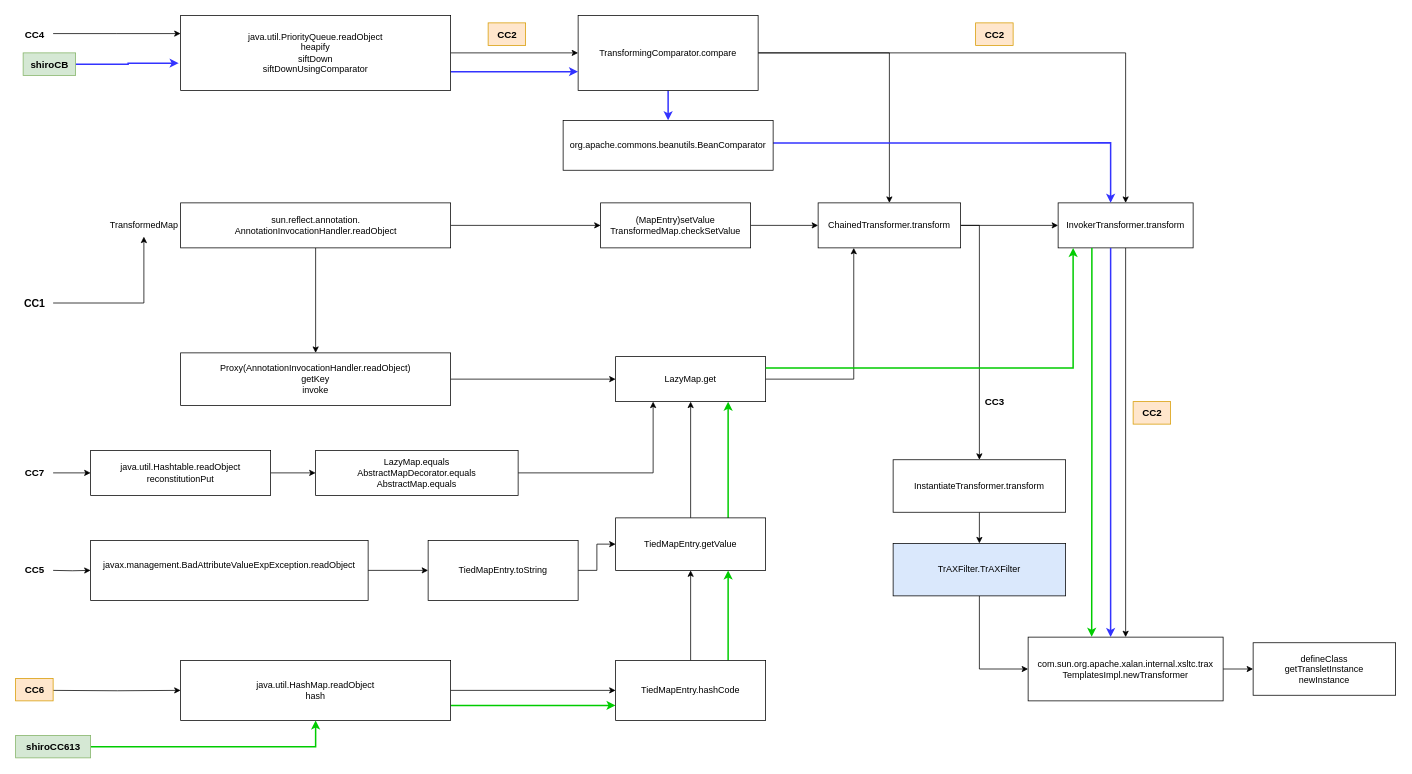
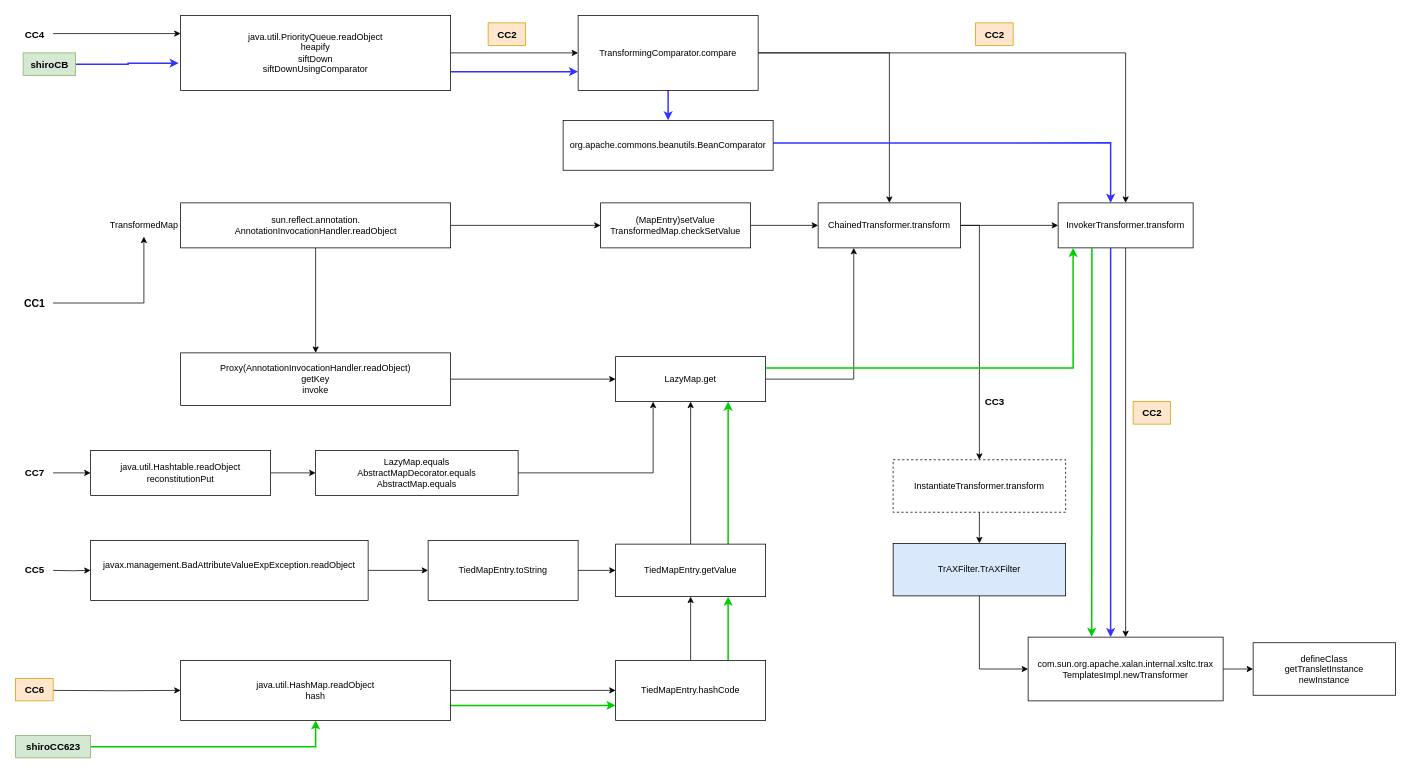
  <mxCell id="0" />
  <mxCell id="1" parent="0" />
  <mxCell id="2" value="" style="edgeStyle=orthogonalEdgeStyle;rounded=0;orthogonalLoop=1;jettySize=auto;html=1;fontFamily=Helvetica;" parent="1" source="4" target="38" edge="1"><mxGeometry relative="1" as="geometry" /></mxCell>
  <mxCell id="3" style="edgeStyle=orthogonalEdgeStyle;rounded=0;orthogonalLoop=1;jettySize=auto;html=1;exitX=1;exitY=0.5;exitDx=0;exitDy=0;entryX=0.5;entryY=0;entryDx=0;entryDy=0;fontFamily=Helvetica;" parent="1" source="4" target="40" edge="1"><mxGeometry relative="1" as="geometry" /></mxCell>
  <mxCell id="4" value="ChainedTransformer.transform" style="rounded=0;whiteSpace=wrap;html=1;fontFamily=Helvetica;" parent="1" vertex="1"><mxGeometry x="1090" y="270" width="190" height="60" as="geometry" /></mxCell>
  <mxCell id="5" style="edgeStyle=orthogonalEdgeStyle;rounded=0;orthogonalLoop=1;jettySize=auto;html=1;exitX=1;exitY=0.5;exitDx=0;exitDy=0;entryX=0;entryY=0.5;entryDx=0;entryDy=0;fontFamily=Helvetica;" parent="1" source="6" target="4" edge="1"><mxGeometry relative="1" as="geometry" /></mxCell>
  <mxCell id="6" value="(MapEntry&lt;span style=&quot;background-color: initial;&quot;&gt;)setValue&lt;/span&gt;&lt;br&gt;TransformedMap.checkSetValue" style="rounded=0;whiteSpace=wrap;html=1;fontFamily=Helvetica;" parent="1" vertex="1"><mxGeometry x="800" y="270" width="200" height="60" as="geometry" /></mxCell>
  <mxCell id="7" style="edgeStyle=orthogonalEdgeStyle;rounded=0;orthogonalLoop=1;jettySize=auto;html=1;exitX=1;exitY=0.5;exitDx=0;exitDy=0;entryX=0;entryY=0.5;entryDx=0;entryDy=0;fontFamily=Helvetica;" parent="1" source="9" target="6" edge="1"><mxGeometry relative="1" as="geometry" /></mxCell>
  <mxCell id="8" style="edgeStyle=orthogonalEdgeStyle;rounded=0;orthogonalLoop=1;jettySize=auto;html=1;exitX=0.5;exitY=1;exitDx=0;exitDy=0;entryX=0.5;entryY=0;entryDx=0;entryDy=0;fontFamily=Helvetica;" parent="1" source="9" target="13" edge="1"><mxGeometry relative="1" as="geometry" /></mxCell>
  <mxCell id="9" value="sun.reflect.annotation.&lt;br&gt;AnnotationInvocationHandler.readObject" style="rounded=0;html=1;fontFamily=Helvetica;" parent="1" vertex="1"><mxGeometry x="240" y="270" width="360" height="60" as="geometry" /></mxCell>
  <mxCell id="10" style="edgeStyle=orthogonalEdgeStyle;rounded=0;orthogonalLoop=1;jettySize=auto;html=1;entryX=0.25;entryY=1;entryDx=0;entryDy=0;fontFamily=Helvetica;" parent="1" source="11" target="4" edge="1"><mxGeometry relative="1" as="geometry" /></mxCell>
  <mxCell id="11" value="LazyMap.get" style="rounded=0;whiteSpace=wrap;html=1;fontFamily=Helvetica;" parent="1" vertex="1"><mxGeometry x="820" y="475" width="200" height="60" as="geometry" /></mxCell>
  <mxCell id="12" value="" style="edgeStyle=orthogonalEdgeStyle;rounded=0;orthogonalLoop=1;jettySize=auto;html=1;fontFamily=Helvetica;" parent="1" source="13" target="11" edge="1"><mxGeometry relative="1" as="geometry" /></mxCell>
  <mxCell id="13" value="Proxy(AnnotationInvocationHandler.readObject)&lt;br&gt;getKey&lt;br&gt;invoke" style="rounded=0;whiteSpace=wrap;html=1;fontFamily=Helvetica;" parent="1" vertex="1"><mxGeometry x="240" y="470" width="360" height="70" as="geometry" /></mxCell>
  <mxCell id="14" value="" style="edgeStyle=orthogonalEdgeStyle;rounded=0;orthogonalLoop=1;jettySize=auto;html=1;fontFamily=Helvetica;" parent="1" source="16" target="11" edge="1"><mxGeometry relative="1" as="geometry" /></mxCell>
  <mxCell id="15" style="edgeStyle=orthogonalEdgeStyle;rounded=0;orthogonalLoop=1;jettySize=auto;html=1;exitX=0.75;exitY=0;exitDx=0;exitDy=0;entryX=0.75;entryY=1;entryDx=0;entryDy=0;fillColor=#d5e8d4;strokeColor=#00CC00;strokeWidth=2;" edge="1" parent="1" source="16" target="11"><mxGeometry relative="1" as="geometry" /></mxCell>
- <mxCell id="16" value="TiedMapEntry.getValue" style="rounded=0;whiteSpace=wrap;html=1;fontFamily=Helvetica;" parent="1" vertex="1"><mxGeometry x="820" y="690" width="200" height="70" as="geometry" /></mxCell>
+ <mxCell id="16" value="TiedMapEntry.getValue" style="rounded=0;whiteSpace=wrap;html=1;fontFamily=Helvetica;" parent="1" vertex="1"><mxGeometry x="820" y="725" width="200" height="70" as="geometry" /></mxCell>
  <mxCell id="17" style="edgeStyle=orthogonalEdgeStyle;rounded=0;orthogonalLoop=1;jettySize=auto;html=1;exitX=1;exitY=0.5;exitDx=0;exitDy=0;entryX=0;entryY=0.5;entryDx=0;entryDy=0;fontFamily=Helvetica;" parent="1" source="19" target="29" edge="1"><mxGeometry relative="1" as="geometry" /></mxCell>
  <mxCell id="18" style="edgeStyle=orthogonalEdgeStyle;rounded=0;orthogonalLoop=1;jettySize=auto;html=1;exitX=1;exitY=0.75;exitDx=0;exitDy=0;entryX=0;entryY=0.75;entryDx=0;entryDy=0;fillColor=#d5e8d4;strokeColor=#00CC00;strokeWidth=2;" edge="1" parent="1" source="19" target="29"><mxGeometry relative="1" as="geometry" /></mxCell>
  <mxCell id="19" value="java.util.HashMap.readObject&lt;br&gt;hash" style="rounded=0;whiteSpace=wrap;html=1;fontFamily=Helvetica;" parent="1" vertex="1"><mxGeometry x="240" y="880" width="360" height="80" as="geometry" /></mxCell>
  <mxCell id="20" style="edgeStyle=orthogonalEdgeStyle;rounded=0;orthogonalLoop=1;jettySize=auto;html=1;fontFamily=Helvetica;" parent="1" source="21" target="22" edge="1"><mxGeometry relative="1" as="geometry" /></mxCell>
  <mxCell id="21" value="&lt;b&gt;&lt;font style=&quot;font-size: 14px;&quot;&gt;CC1&lt;/font&gt;&lt;/b&gt;" style="text;html=1;align=center;verticalAlign=middle;resizable=0;points=[];autosize=1;strokeColor=none;fillColor=none;fontFamily=Helvetica;" parent="1" vertex="1"><mxGeometry x="20" y="388.5" width="50" height="30" as="geometry" /></mxCell>
  <mxCell id="22" value="TransformedMap" style="text;html=1;align=center;verticalAlign=middle;resizable=0;points=[];autosize=1;strokeColor=none;fillColor=none;fontFamily=Helvetica;" parent="1" vertex="1"><mxGeometry x="136" y="285" width="110" height="30" as="geometry" /></mxCell>
  <mxCell id="23" style="edgeStyle=orthogonalEdgeStyle;rounded=0;orthogonalLoop=1;jettySize=auto;html=1;entryX=0;entryY=0.5;entryDx=0;entryDy=0;fontFamily=Helvetica;" parent="1" target="19" edge="1"><mxGeometry relative="1" as="geometry"><mxPoint x="70" y="920" as="sourcePoint" /></mxGeometry></mxCell>
  <mxCell id="24" value="&lt;span style=&quot;font-size: 13px;&quot;&gt;&lt;font style=&quot;font-size: 13px;&quot;&gt;CC6&lt;/font&gt;&lt;/span&gt;" style="text;html=1;align=center;verticalAlign=middle;resizable=0;points=[];autosize=1;strokeColor=#d79b00;fillColor=#ffe6cc;fontSize=13;fontStyle=1;fontFamily=Helvetica;" parent="1" vertex="1"><mxGeometry x="20" y="904" width="50" height="30" as="geometry" /></mxCell>
  <mxCell id="25" style="edgeStyle=orthogonalEdgeStyle;rounded=0;orthogonalLoop=1;jettySize=auto;html=1;exitX=1;exitY=0.5;exitDx=0;exitDy=0;fontFamily=Helvetica;" parent="1" source="26" target="31" edge="1"><mxGeometry relative="1" as="geometry" /></mxCell>
  <mxCell id="26" value="&lt;font&gt;javax.management.BadAttributeValueExpException.readObject&lt;br&gt;&lt;br&gt;&lt;/font&gt;" style="rounded=0;whiteSpace=wrap;html=1;fontFamily=Helvetica;" parent="1" vertex="1"><mxGeometry x="120" y="720" width="370" height="80" as="geometry" /></mxCell>
  <mxCell id="27" value="" style="edgeStyle=orthogonalEdgeStyle;rounded=0;orthogonalLoop=1;jettySize=auto;html=1;fontFamily=Helvetica;" parent="1" source="29" target="16" edge="1"><mxGeometry relative="1" as="geometry" /></mxCell>
  <mxCell id="28" style="edgeStyle=orthogonalEdgeStyle;rounded=0;orthogonalLoop=1;jettySize=auto;html=1;exitX=0.75;exitY=0;exitDx=0;exitDy=0;entryX=0.75;entryY=1;entryDx=0;entryDy=0;fillColor=#d5e8d4;strokeColor=#00CC00;strokeWidth=2;" edge="1" parent="1" source="29" target="16"><mxGeometry relative="1" as="geometry" /></mxCell>
  <mxCell id="29" value="TiedMapEntry.hashCode" style="rounded=0;whiteSpace=wrap;html=1;fontFamily=Helvetica;" parent="1" vertex="1"><mxGeometry x="820" y="880" width="200" height="80" as="geometry" /></mxCell>
  <mxCell id="30" style="edgeStyle=orthogonalEdgeStyle;rounded=0;orthogonalLoop=1;jettySize=auto;html=1;exitX=1;exitY=0.5;exitDx=0;exitDy=0;fontFamily=Helvetica;" parent="1" source="31" target="16" edge="1"><mxGeometry relative="1" as="geometry" /></mxCell>
  <mxCell id="31" value="TiedMapEntry.toString" style="rounded=0;whiteSpace=wrap;html=1;fontFamily=Helvetica;" parent="1" vertex="1"><mxGeometry x="570" y="720" width="200" height="80" as="geometry" /></mxCell>
  <mxCell id="32" value="" style="edgeStyle=orthogonalEdgeStyle;rounded=0;orthogonalLoop=1;jettySize=auto;html=1;fontFamily=Helvetica;" parent="1" target="26" edge="1"><mxGeometry relative="1" as="geometry"><mxPoint x="70" y="760" as="sourcePoint" /></mxGeometry></mxCell>
  <mxCell id="33" value="&lt;span style=&quot;font-size: 13px;&quot;&gt;&lt;font style=&quot;font-size: 13px;&quot;&gt;CC5&lt;/font&gt;&lt;/span&gt;" style="text;html=1;align=center;verticalAlign=middle;resizable=0;points=[];autosize=1;strokeColor=none;fillColor=none;fontSize=13;fontStyle=1;fontFamily=Helvetica;" parent="1" vertex="1"><mxGeometry x="20" y="744" width="50" height="30" as="geometry" /></mxCell>
  <mxCell id="34" value="defineClass&lt;br&gt;getTransletInstance&lt;br&gt;newInstance" style="rounded=0;whiteSpace=wrap;html=1;fontFamily=Helvetica;" parent="1" vertex="1"><mxGeometry x="1670" y="856.5" width="190" height="70" as="geometry" /></mxCell>
  <mxCell id="35" style="edgeStyle=orthogonalEdgeStyle;rounded=0;orthogonalLoop=1;jettySize=auto;html=1;exitX=1;exitY=0.5;exitDx=0;exitDy=0;entryX=0;entryY=0.5;entryDx=0;entryDy=0;fontFamily=Helvetica;" parent="1" source="36" target="34" edge="1"><mxGeometry relative="1" as="geometry" /></mxCell>
  <mxCell id="36" value="com.sun.org.apache.xalan.internal.xsltc.trax&lt;br&gt;TemplatesImpl.newTransformer" style="rounded=0;whiteSpace=wrap;html=1;fontFamily=Helvetica;" parent="1" vertex="1"><mxGeometry x="1370" y="849" width="260" height="85" as="geometry" /></mxCell>
  <mxCell id="37" style="edgeStyle=orthogonalEdgeStyle;rounded=0;orthogonalLoop=1;jettySize=auto;html=1;exitX=0.5;exitY=1;exitDx=0;exitDy=0;entryX=0.5;entryY=0;entryDx=0;entryDy=0;fontFamily=Helvetica;" parent="1" source="38" target="36" edge="1"><mxGeometry relative="1" as="geometry" /></mxCell>
  <mxCell id="38" value="InvokerTransformer.transform" style="rounded=0;whiteSpace=wrap;html=1;fontFamily=Helvetica;" parent="1" vertex="1"><mxGeometry x="1410" y="270" width="180" height="60" as="geometry" /></mxCell>
  <mxCell id="39" style="edgeStyle=orthogonalEdgeStyle;rounded=0;orthogonalLoop=1;jettySize=auto;html=1;exitX=0.5;exitY=1;exitDx=0;exitDy=0;entryX=0.5;entryY=0;entryDx=0;entryDy=0;fontFamily=Helvetica;" parent="1" source="40" target="42" edge="1"><mxGeometry relative="1" as="geometry" /></mxCell>
- <mxCell id="40" value="&lt;div style=&quot;&quot;&gt;&lt;font style=&quot;&quot;&gt;InstantiateTransformer.transform&lt;/font&gt;&lt;br&gt;&lt;/div&gt;" style="rounded=0;whiteSpace=wrap;html=1;strokeColor=#000000;fontFamily=Helvetica;" parent="1" vertex="1"><mxGeometry x="1190" y="612.5" width="230" height="70" as="geometry" /></mxCell>
+ <mxCell id="40" value="&lt;div style=&quot;&quot;&gt;&lt;font style=&quot;&quot;&gt;InstantiateTransformer.transform&lt;/font&gt;&lt;br&gt;&lt;/div&gt;" style="rounded=0;whiteSpace=wrap;html=1;strokeColor=#000000;fontFamily=Helvetica;dashed=1;" parent="1" vertex="1"><mxGeometry x="1190" y="612.5" width="230" height="70" as="geometry" /></mxCell>
  <mxCell id="41" style="edgeStyle=orthogonalEdgeStyle;rounded=0;orthogonalLoop=1;jettySize=auto;html=1;exitX=0.5;exitY=1;exitDx=0;exitDy=0;entryX=0;entryY=0.5;entryDx=0;entryDy=0;fontFamily=Helvetica;" parent="1" source="42" target="36" edge="1"><mxGeometry relative="1" as="geometry" /></mxCell>
  <mxCell id="42" value="TrAXFilter.TrAXFilter" style="rounded=0;whiteSpace=wrap;html=1;fontFamily=Helvetica;fillColor=#dae8fc;" parent="1" vertex="1"><mxGeometry x="1190" y="724" width="230" height="70" as="geometry" /></mxCell>
  <mxCell id="43" style="edgeStyle=orthogonalEdgeStyle;rounded=0;orthogonalLoop=1;jettySize=auto;html=1;exitX=1;exitY=0.5;exitDx=0;exitDy=0;entryX=0.5;entryY=0;entryDx=0;entryDy=0;" parent="1" source="46" target="4" edge="1"><mxGeometry relative="1" as="geometry" /></mxCell>
  <mxCell id="44" style="edgeStyle=orthogonalEdgeStyle;rounded=0;orthogonalLoop=1;jettySize=auto;html=1;exitX=1;exitY=0.5;exitDx=0;exitDy=0;entryX=0.5;entryY=0;entryDx=0;entryDy=0;" parent="1" source="46" target="38" edge="1"><mxGeometry relative="1" as="geometry" /></mxCell>
  <mxCell id="45" style="edgeStyle=orthogonalEdgeStyle;rounded=0;orthogonalLoop=1;jettySize=auto;html=1;exitX=0.5;exitY=1;exitDx=0;exitDy=0;fillColor=#dae8fc;strokeColor=#3333FF;strokeWidth=2;" edge="1" parent="1" source="46" target="65"><mxGeometry relative="1" as="geometry" /></mxCell>
  <mxCell id="46" value="TransformingComparator.compare" style="rounded=0;whiteSpace=wrap;html=1;" parent="1" vertex="1"><mxGeometry x="770" y="20" width="240" height="100" as="geometry" /></mxCell>
  <mxCell id="47" style="edgeStyle=orthogonalEdgeStyle;rounded=0;orthogonalLoop=1;jettySize=auto;html=1;exitX=1;exitY=0.5;exitDx=0;exitDy=0;entryX=0;entryY=0.5;entryDx=0;entryDy=0;" parent="1" source="49" target="46" edge="1"><mxGeometry relative="1" as="geometry" /></mxCell>
  <mxCell id="48" style="edgeStyle=orthogonalEdgeStyle;rounded=0;orthogonalLoop=1;jettySize=auto;html=1;exitX=1;exitY=0.75;exitDx=0;exitDy=0;entryX=0;entryY=0.75;entryDx=0;entryDy=0;fillColor=#dae8fc;strokeColor=#3333FF;strokeWidth=2;" edge="1" parent="1" source="49" target="46"><mxGeometry relative="1" as="geometry" /></mxCell>
  <mxCell id="49" value="java.util.PriorityQueue.readObject&lt;br&gt;heapify&lt;br&gt;siftDown&lt;br&gt;siftDownUsingComparator" style="rounded=0;whiteSpace=wrap;html=1;" parent="1" vertex="1"><mxGeometry x="240" y="20" width="360" height="100" as="geometry" /></mxCell>
  <mxCell id="50" value="" style="edgeStyle=orthogonalEdgeStyle;rounded=0;orthogonalLoop=1;jettySize=auto;html=1;" parent="1" edge="1"><mxGeometry relative="1" as="geometry"><mxPoint x="70" y="44.29" as="sourcePoint" /><mxPoint x="240" y="44.29" as="targetPoint" /><Array as="points"><mxPoint x="155" y="45.29" /></Array></mxGeometry></mxCell>
  <mxCell id="51" value="&lt;span style=&quot;font-size: 13px;&quot;&gt;&lt;font style=&quot;font-size: 13px;&quot;&gt;CC4&lt;/font&gt;&lt;/span&gt;" style="text;html=1;align=center;verticalAlign=middle;resizable=0;points=[];autosize=1;strokeColor=none;fillColor=none;fontSize=13;fontStyle=1;fontFamily=Helvetica;" parent="1" vertex="1"><mxGeometry x="20" y="30" width="50" height="30" as="geometry" /></mxCell>
  <mxCell id="52" value="&lt;b style=&quot;font-size: 13px;&quot;&gt;CC2&lt;/b&gt;" style="text;html=1;align=center;verticalAlign=middle;resizable=0;points=[];autosize=1;strokeColor=#d79b00;fillColor=#ffe6cc;fontSize=13;fontFamily=Helvetica;" parent="1" vertex="1"><mxGeometry x="1300" y="30" width="50" height="30" as="geometry" /></mxCell>
  <mxCell id="53" value="" style="edgeStyle=orthogonalEdgeStyle;rounded=0;orthogonalLoop=1;jettySize=auto;html=1;" parent="1" source="54" target="56" edge="1"><mxGeometry relative="1" as="geometry" /></mxCell>
  <mxCell id="54" value="java.util.Hashtable.readObject&lt;br style=&quot;border-color: var(--border-color);&quot;&gt;reconstitutionPut" style="rounded=0;whiteSpace=wrap;html=1;" parent="1" vertex="1"><mxGeometry x="120" y="600" width="240" height="60" as="geometry" /></mxCell>
  <mxCell id="55" style="edgeStyle=orthogonalEdgeStyle;rounded=0;orthogonalLoop=1;jettySize=auto;html=1;exitX=1;exitY=0.5;exitDx=0;exitDy=0;entryX=0.25;entryY=1;entryDx=0;entryDy=0;" parent="1" source="56" target="11" edge="1"><mxGeometry relative="1" as="geometry" /></mxCell>
  <mxCell id="56" value="LazyMap.equals&lt;br&gt;AbstractMapDecorator.equals&lt;br&gt;AbstractMap.equals" style="rounded=0;whiteSpace=wrap;html=1;" parent="1" vertex="1"><mxGeometry x="420" y="600" width="270" height="60" as="geometry" /></mxCell>
  <mxCell id="57" value="" style="edgeStyle=orthogonalEdgeStyle;rounded=0;orthogonalLoop=1;jettySize=auto;html=1;" parent="1" source="58" target="54" edge="1"><mxGeometry relative="1" as="geometry" /></mxCell>
  <mxCell id="58" value="&lt;span style=&quot;font-size: 13px;&quot;&gt;&lt;font style=&quot;font-size: 13px;&quot;&gt;CC7&lt;/font&gt;&lt;/span&gt;" style="text;html=1;align=center;verticalAlign=middle;resizable=0;points=[];autosize=1;strokeColor=none;fillColor=none;fontSize=13;fontStyle=1;fontFamily=Helvetica;" parent="1" vertex="1"><mxGeometry x="20" y="615" width="50" height="30" as="geometry" /></mxCell>
  <mxCell id="59" value="&lt;b style=&quot;font-size: 13px;&quot;&gt;CC3&lt;/b&gt;" style="text;html=1;align=center;verticalAlign=middle;resizable=0;points=[];autosize=1;strokeColor=none;fillColor=none;fontSize=13;fontFamily=Helvetica;" parent="1" vertex="1"><mxGeometry x="1300" y="520" width="50" height="30" as="geometry" /></mxCell>
  <mxCell id="60" value="&lt;b style=&quot;font-size: 13px;&quot;&gt;CC2&lt;/b&gt;" style="text;html=1;align=center;verticalAlign=middle;resizable=0;points=[];autosize=1;strokeColor=#d79b00;fillColor=#ffe6cc;fontSize=13;fontFamily=Helvetica;" parent="1" vertex="1"><mxGeometry x="1510" y="535" width="50" height="30" as="geometry" /></mxCell>
  <mxCell id="61" value="&lt;b style=&quot;font-size: 13px;&quot;&gt;CC2&lt;/b&gt;" style="text;html=1;align=center;verticalAlign=middle;resizable=0;points=[];autosize=1;strokeColor=#d79b00;fillColor=#ffe6cc;fontSize=13;fontFamily=Helvetica;" vertex="1" parent="1"><mxGeometry x="650" y="30" width="50" height="30" as="geometry" /></mxCell>
  <mxCell id="62" value="" style="edgeStyle=orthogonalEdgeStyle;rounded=0;orthogonalLoop=1;jettySize=auto;html=1;fillColor=#d5e8d4;strokeColor=#00CC00;strokeWidth=2;" edge="1" parent="1" source="63" target="19"><mxGeometry relative="1" as="geometry" /></mxCell>
- <mxCell id="63" value="&lt;span style=&quot;font-size: 13px;&quot;&gt;&lt;font style=&quot;font-size: 13px;&quot;&gt;shiroCC613&lt;/font&gt;&lt;/span&gt;" style="text;html=1;align=center;verticalAlign=middle;resizable=0;points=[];autosize=1;strokeColor=#82b366;fillColor=#d5e8d4;fontSize=13;fontStyle=1;fontFamily=Helvetica;" vertex="1" parent="1"><mxGeometry x="20" y="980" width="100" height="30" as="geometry" /></mxCell>
+ <mxCell id="63" value="&lt;span style=&quot;font-size: 13px;&quot;&gt;&lt;font style=&quot;font-size: 13px;&quot;&gt;shiroCC623&lt;/font&gt;&lt;/span&gt;" style="text;html=1;align=center;verticalAlign=middle;resizable=0;points=[];autosize=1;strokeColor=#82b366;fillColor=#d5e8d4;fontSize=13;fontStyle=1;fontFamily=Helvetica;" vertex="1" parent="1"><mxGeometry x="20" y="980" width="100" height="30" as="geometry" /></mxCell>
  <mxCell id="64" style="edgeStyle=orthogonalEdgeStyle;rounded=0;orthogonalLoop=1;jettySize=auto;html=1;exitX=1;exitY=0.5;exitDx=0;exitDy=0;fillColor=#dae8fc;strokeColor=#3333FF;strokeWidth=2;" edge="1" parent="1"><mxGeometry relative="1" as="geometry"><mxPoint x="1030" y="190.01" as="sourcePoint" /><mxPoint x="1480" y="270" as="targetPoint" /><Array as="points"><mxPoint x="1480" y="189.76" /><mxPoint x="1480" y="266.76" /></Array></mxGeometry></mxCell>
  <mxCell id="65" value="&lt;div style=&quot;&quot;&gt;&lt;div style=&quot;&quot;&gt;&lt;span style=&quot;background-color: rgb(255, 255, 255);&quot;&gt;&lt;font style=&quot;font-size: 12px;&quot;&gt;org.apache.commons.beanutils.BeanComparator&lt;/font&gt;&lt;/span&gt;&lt;/div&gt;&lt;/div&gt;" style="whiteSpace=wrap;html=1;" vertex="1" parent="1"><mxGeometry x="750" y="160" width="280" height="66.5" as="geometry" /></mxCell>
  <mxCell id="66" style="edgeStyle=orthogonalEdgeStyle;rounded=0;orthogonalLoop=1;jettySize=auto;html=1;exitX=0.25;exitY=1;exitDx=0;exitDy=0;entryX=0.326;entryY=-0.005;entryDx=0;entryDy=0;entryPerimeter=0;fillColor=#d5e8d4;strokeColor=#00CC00;strokeWidth=2;" edge="1" parent="1" source="38" target="36"><mxGeometry relative="1" as="geometry" /></mxCell>
  <mxCell id="67" style="edgeStyle=orthogonalEdgeStyle;rounded=0;orthogonalLoop=1;jettySize=auto;html=1;exitX=1;exitY=0.25;exitDx=0;exitDy=0;entryX=0.111;entryY=1;entryDx=0;entryDy=0;entryPerimeter=0;strokeColor=#00CC00;strokeWidth=2;" edge="1" parent="1" source="11" target="38"><mxGeometry relative="1" as="geometry" /></mxCell>
  <mxCell id="68" style="edgeStyle=orthogonalEdgeStyle;rounded=0;orthogonalLoop=1;jettySize=auto;html=1;exitX=0.25;exitY=1;exitDx=0;exitDy=0;entryX=0.326;entryY=-0.005;entryDx=0;entryDy=0;entryPerimeter=0;fillColor=#dae8fc;strokeColor=#3333FF;strokeWidth=2;" edge="1" parent="1"><mxGeometry relative="1" as="geometry"><mxPoint x="1480" y="330" as="sourcePoint" /><mxPoint x="1480" y="849" as="targetPoint" /></mxGeometry></mxCell>
  <mxCell id="69" value="" style="edgeStyle=orthogonalEdgeStyle;rounded=0;orthogonalLoop=1;jettySize=auto;html=1;entryX=-0.007;entryY=0.637;entryDx=0;entryDy=0;entryPerimeter=0;strokeWidth=2;strokeColor=#3333FF;" edge="1" parent="1" source="70" target="49"><mxGeometry relative="1" as="geometry" /></mxCell>
  <mxCell id="70" value="&lt;span style=&quot;font-size: 13px;&quot;&gt;&lt;font style=&quot;font-size: 13px;&quot;&gt;shiroCB&lt;/font&gt;&lt;/span&gt;" style="text;html=1;align=center;verticalAlign=middle;resizable=0;points=[];autosize=1;strokeColor=#82b366;fillColor=#d5e8d4;fontSize=13;fontStyle=1;fontFamily=Helvetica;" vertex="1" parent="1"><mxGeometry x="30" y="70" width="70" height="30" as="geometry" /></mxCell>
